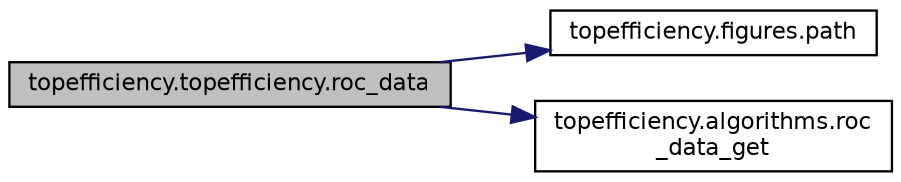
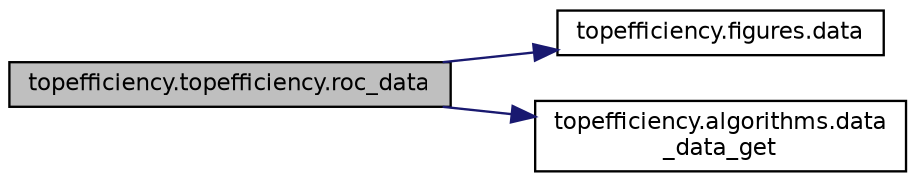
  digraph {
    fontname="DejaVu Sans"
    rankdir=LR
    node [color=black fillcolor=white fontname="DejaVu Sans" fontsize=10 shape=record style=filled]
    edge [color=midnightblue fontname="DejaVu Sans" fontsize=10 labelfontname=Helvetica labelfontsize=10 style=solid]
    n1 [fillcolor=grey75 fontcolor=black height=0.2 label="topefficiency.topefficiency.roc_data" width=0.4]
-   n2 [height=0.2 label="topefficiency.figures.path" width=0.4]
-   n3 [height=0.2 label="topefficiency.algorithms.roc\l_data_get" width=0.4]
+   n2 [height=0.2 label="topefficiency.figures.data" width=0.4]
+   n3 [height=0.2 label="topefficiency.algorithms.data\l_data_get" width=0.4]
    n1 -> n2
    n1 -> n3
  }
